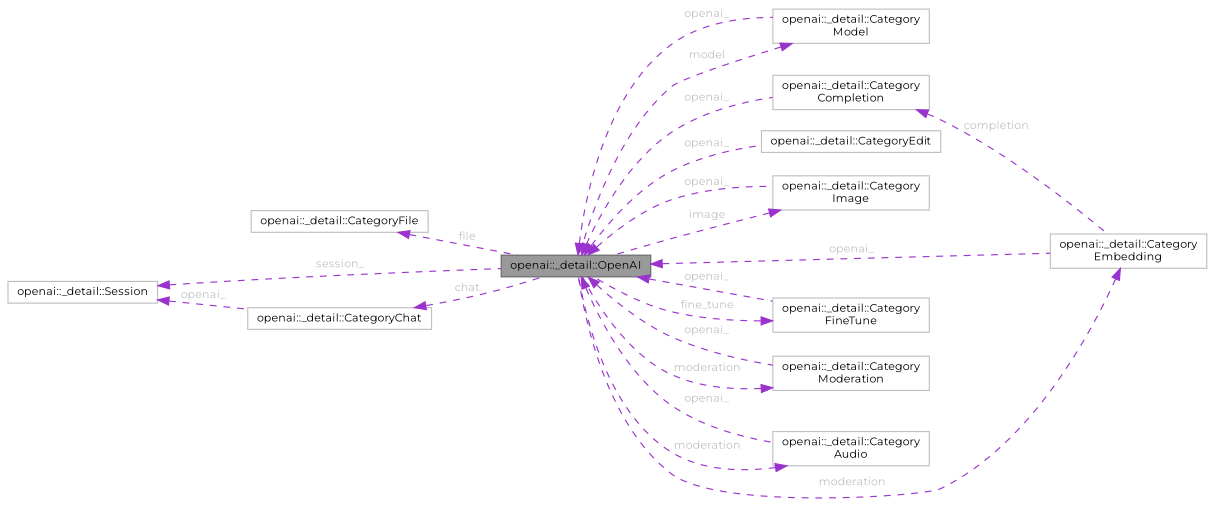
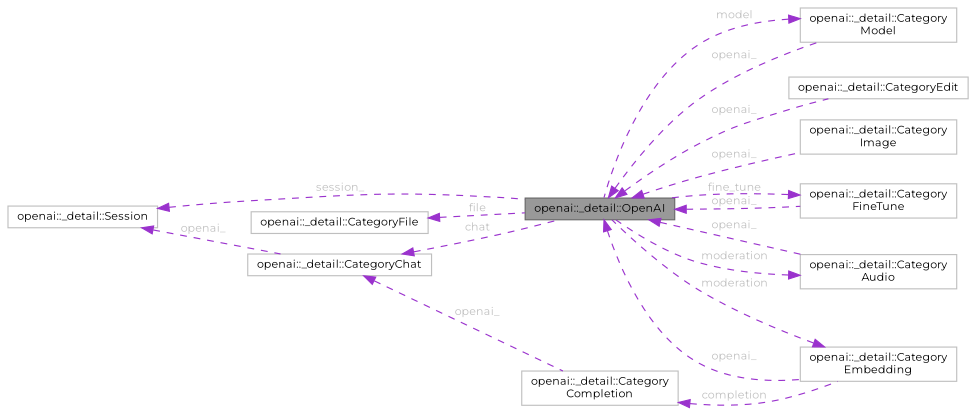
  digraph {
    fontname=Montserrat
    rankdir=LR
    node [color=grey75 fillcolor=white fontname=Montserrat fontsize=10 shape=box style=filled]
    edge [color=darkorchid3 dir=back fontcolor=grey fontname=Montserrat fontsize=10 labelfontname=Helvetica labelfontsize=10 style=dashed]
    n1 [color=gray40 fillcolor=grey60 fontcolor=black height=0.2 label="openai::_detail::OpenAI" width=0.4]
    n2 [height=0.2 label="openai::_detail::Category\lModel" width=0.4]
    n3 [height=0.2 label="openai::_detail::Category\lCompletion" width=0.4]
    n4 [height=0.2 label="openai::_detail::CategoryEdit" width=0.4]
    n5 [height=0.2 label="openai::_detail::Category\lImage" width=0.4]
    n6 [height=0.2 label="openai::_detail::Category\lEmbedding" width=0.4]
    n7 [height=0.2 label="openai::_detail::Category\lFineTune" width=0.4]
-   n8 [height=0.2 label="openai::_detail::Category\lModeration" width=0.4]
    n9 [height=0.2 label="openai::_detail::Category\lAudio" width=0.4]
    n10 [height=0.2 label="openai::_detail::CategoryFile" width=0.4]
    n11 [height=0.2 label="openai::_detail::CategoryChat" width=0.4]
    n12 [height=0.2 label="openai::_detail::Session" width=0.4]
    n1 -> n2 [label=" openai_"]
-   n1 -> n3 [label=" openai_"]
+   n11 -> n3 [label=" openai_"]
    n1 -> n4 [label=" openai_"]
    n1 -> n5 [label=" openai_"]
    n1 -> n6 [label=" openai_"]
    n1 -> n7 [label=" openai_"]
-   n1 -> n8 [label=" openai_"]
    n1 -> n9 [label=" openai_"]
    n2 -> n1 [label=" model"]
    n3 -> n6 [label=" completion"]
-   n5 -> n1 [label=" image"]
    n6 -> n1 [label=" moderation"]
    n7 -> n1 [label=" fine_tune"]
-   n8 -> n1 [label=" moderation"]
    n9 -> n1 [label=" moderation"]
    n10 -> n1 [label=" file"]
    n11 -> n1 [label=" chat"]
    n12 -> n1 [label=" session_"]
    n12 -> n11 [label=" openai_"]
  }
